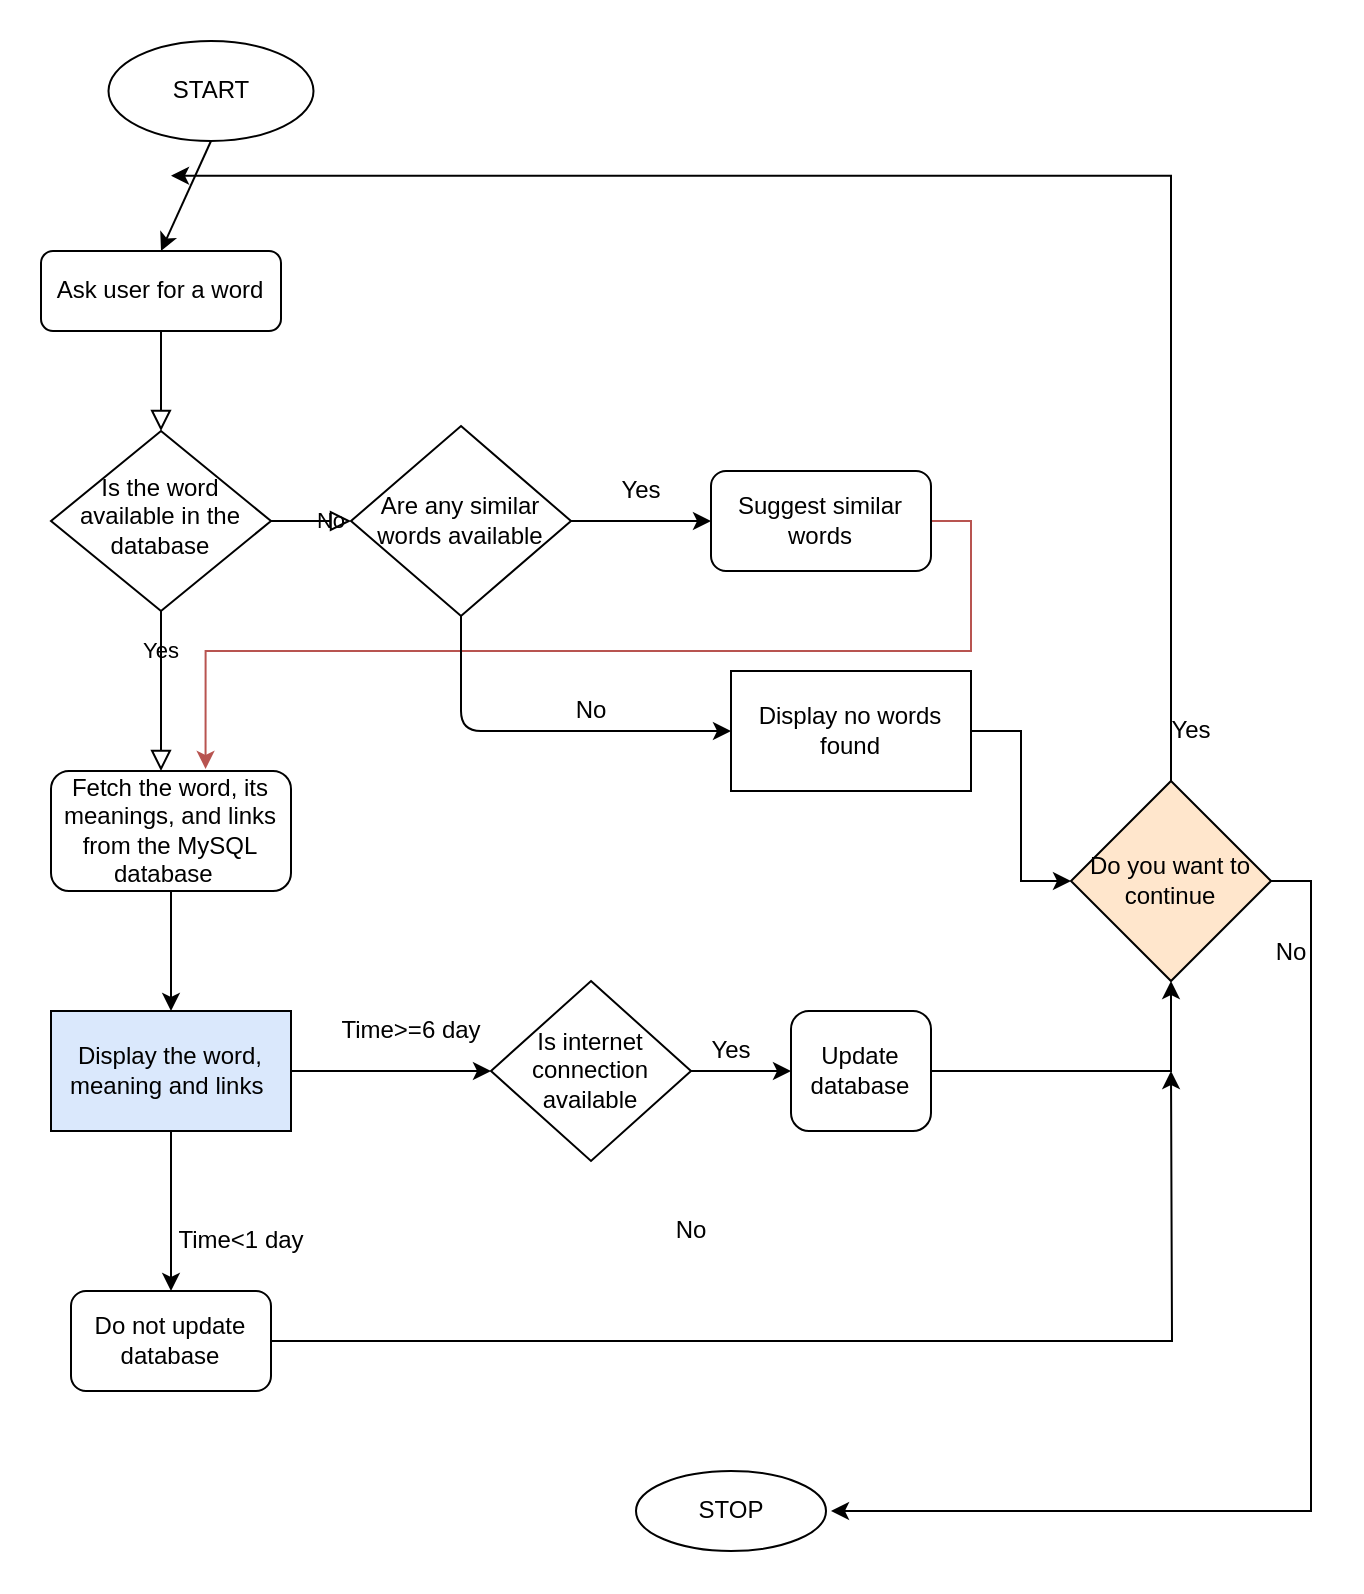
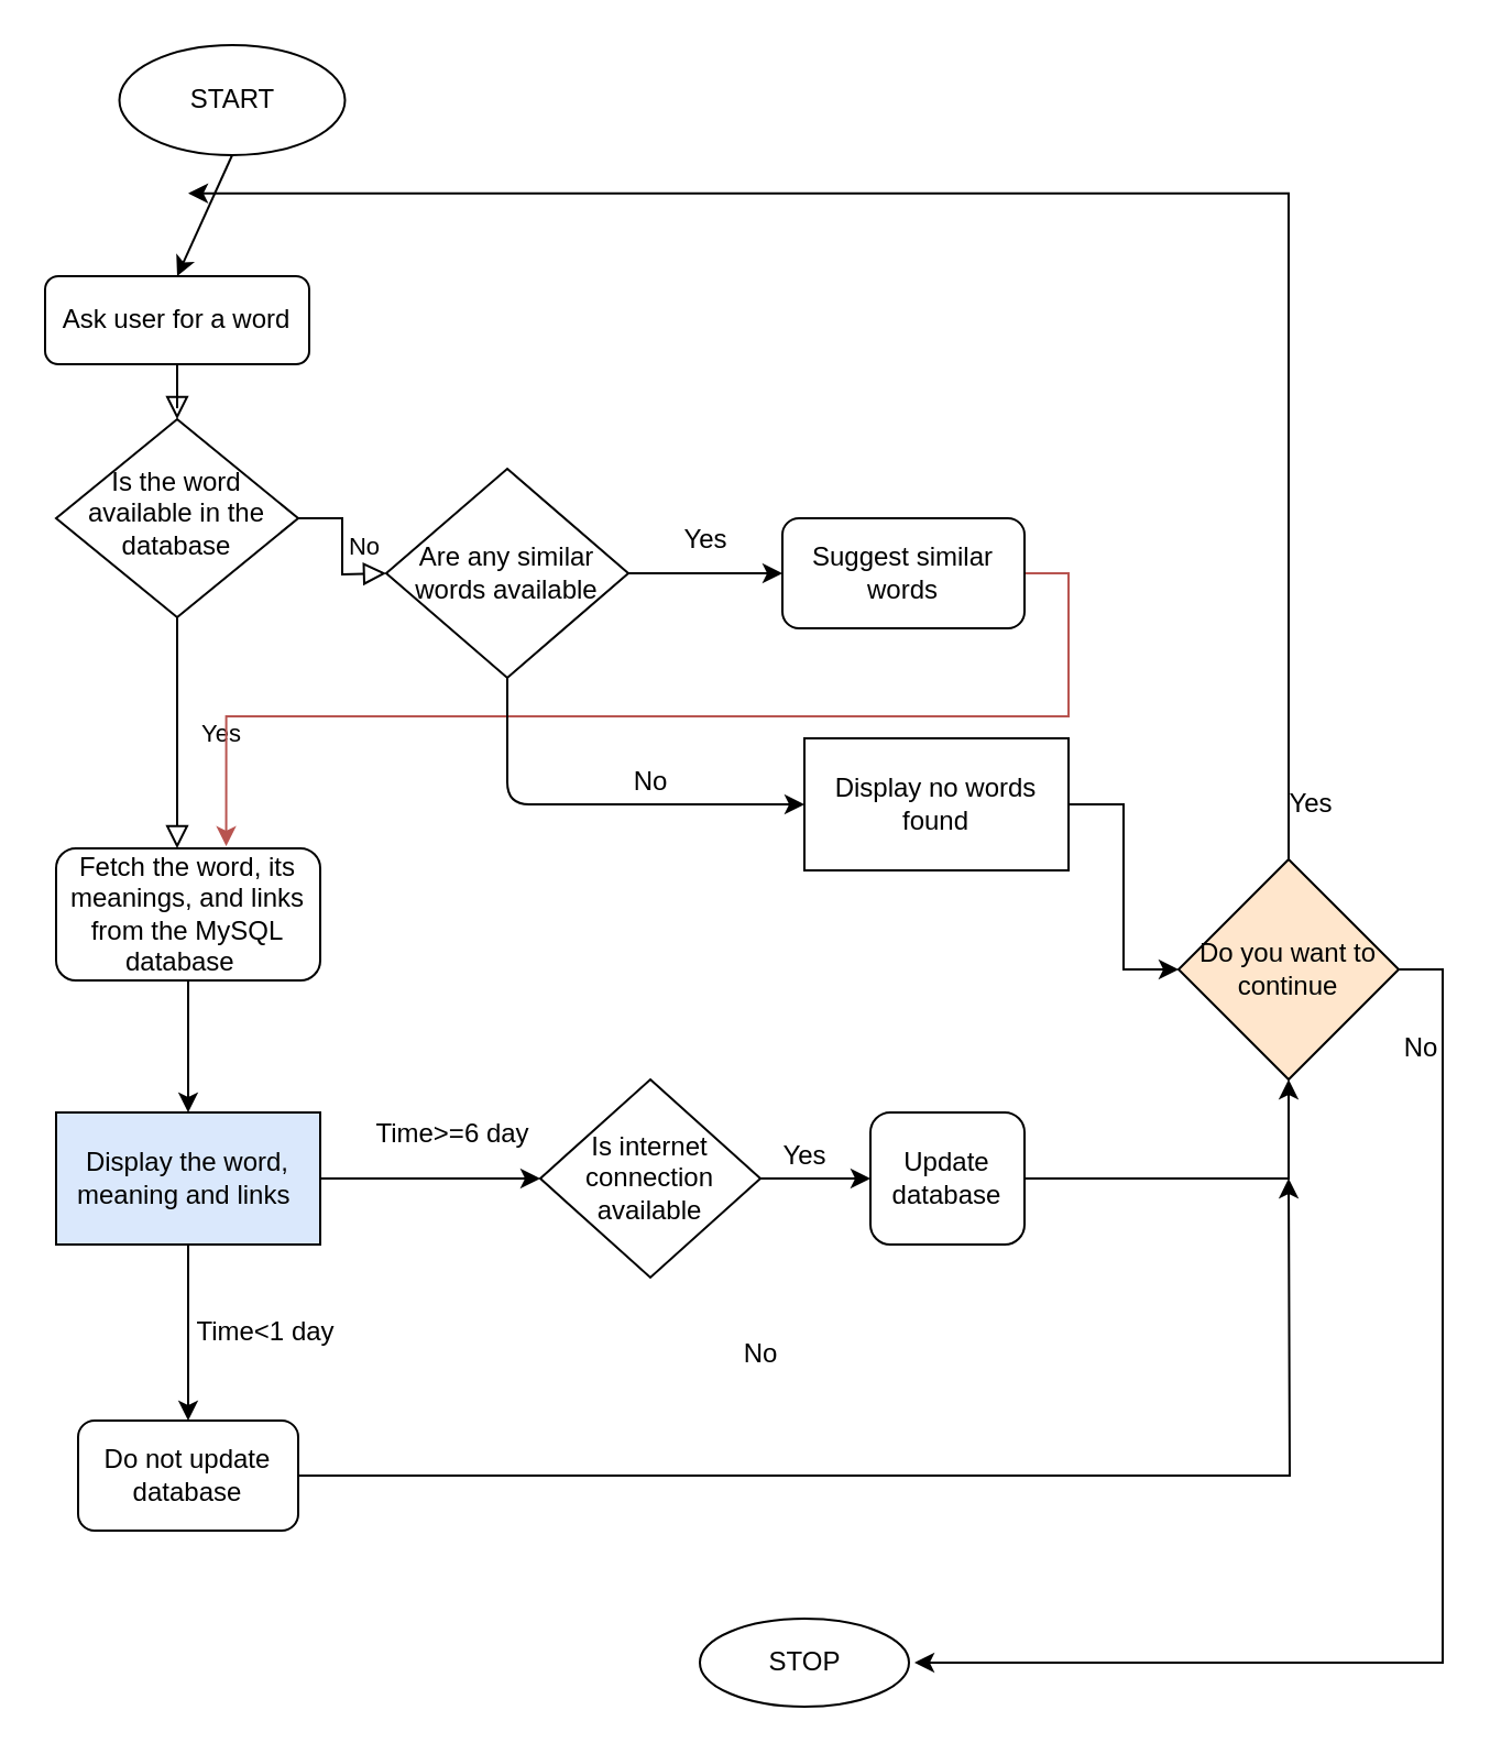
  <mxCell id="0" />
  <mxCell id="1" parent="0" />
  <mxCell id="2" value="" style="rounded=0;html=1;jettySize=auto;orthogonalLoop=1;fontSize=11;endArrow=block;endFill=0;endSize=8;strokeWidth=1;shadow=0;labelBackgroundColor=none;edgeStyle=orthogonalEdgeStyle;" parent="1" source="3" target="6" edge="1"><mxGeometry relative="1" as="geometry" /></mxCell>
  <mxCell id="3" value="Ask user for a word&lt;br&gt;" style="rounded=1;whiteSpace=wrap;html=1;fontSize=12;glass=0;strokeWidth=1;shadow=0;" parent="1" vertex="1"><mxGeometry x="20" y="125" width="120" height="40" as="geometry" /></mxCell>
  <mxCell id="4" value="Yes" style="rounded=0;html=1;jettySize=auto;orthogonalLoop=1;fontSize=11;endArrow=block;endFill=0;endSize=8;strokeWidth=1;shadow=0;labelBackgroundColor=none;edgeStyle=orthogonalEdgeStyle;" parent="1" source="6" edge="1"><mxGeometry y="20" relative="1" as="geometry"><mxPoint as="offset" /><mxPoint x="80" y="385" as="targetPoint" /></mxGeometry></mxCell>
  <mxCell id="5" value="No" style="edgeStyle=orthogonalEdgeStyle;rounded=0;html=1;jettySize=auto;orthogonalLoop=1;fontSize=11;endArrow=block;endFill=0;endSize=8;strokeWidth=1;shadow=0;labelBackgroundColor=none;" parent="1" source="6" edge="1"><mxGeometry y="10" relative="1" as="geometry"><mxPoint as="offset" /><mxPoint x="175" y="260" as="targetPoint" /></mxGeometry></mxCell>
- <mxCell id="6" value="Is the word available in the database" style="rhombus;whiteSpace=wrap;html=1;shadow=0;fontFamily=Helvetica;fontSize=12;align=center;strokeWidth=1;spacing=6;spacingTop=-4;" parent="1" vertex="1"><mxGeometry x="25" y="215" width="110" height="90" as="geometry" /></mxCell>
+ <mxCell id="6" value="Is the word available in the database" style="rhombus;whiteSpace=wrap;html=1;shadow=0;fontFamily=Helvetica;fontSize=12;align=center;strokeWidth=1;spacing=6;spacingTop=-4;" parent="1" vertex="1"><mxGeometry x="25" y="190" width="110" height="90" as="geometry" /></mxCell>
  <mxCell id="7" value="START" style="ellipse;whiteSpace=wrap;html=1;" vertex="1" parent="1"><mxGeometry x="53.75" y="20" width="102.5" height="50" as="geometry" /></mxCell>
  <mxCell id="8" value="" style="endArrow=classic;html=1;exitX=0.5;exitY=1;exitDx=0;exitDy=0;entryX=0.5;entryY=0;entryDx=0;entryDy=0;" edge="1" parent="1" source="7" target="3"><mxGeometry width="50" height="50" relative="1" as="geometry"><mxPoint x="155" y="205" as="sourcePoint" /><mxPoint x="205" y="155" as="targetPoint" /></mxGeometry></mxCell>
  <mxCell id="9" value="Are any similar words available" style="rhombus;whiteSpace=wrap;html=1;" vertex="1" parent="1"><mxGeometry x="175" y="212.5" width="110" height="95" as="geometry" /></mxCell>
  <mxCell id="10" value="" style="endArrow=classic;html=1;exitX=1;exitY=0.5;exitDx=0;exitDy=0;" edge="1" parent="1" source="9"><mxGeometry width="50" height="50" relative="1" as="geometry"><mxPoint x="285" y="305" as="sourcePoint" /><mxPoint x="355" y="260" as="targetPoint" /><Array as="points" /></mxGeometry></mxCell>
  <mxCell id="11" style="edgeStyle=orthogonalEdgeStyle;rounded=0;orthogonalLoop=1;jettySize=auto;html=1;exitX=1;exitY=0.5;exitDx=0;exitDy=0;fillColor=#f8cecc;strokeColor=#b85450;entryX=0.644;entryY=-0.017;entryDx=0;entryDy=0;entryPerimeter=0;" edge="1" parent="1" source="12" target="16"><mxGeometry relative="1" as="geometry"><mxPoint x="85" y="325" as="targetPoint" /><Array as="points"><mxPoint x="485" y="260" /><mxPoint x="485" y="325" /><mxPoint x="102" y="325" /></Array></mxGeometry></mxCell>
  <mxCell id="12" value="Suggest similar words" style="rounded=1;whiteSpace=wrap;html=1;" vertex="1" parent="1"><mxGeometry x="355" y="235" width="110" height="50" as="geometry" /></mxCell>
  <mxCell id="13" value="Yes" style="text;html=1;align=center;verticalAlign=middle;resizable=0;points=[];autosize=1;" vertex="1" parent="1"><mxGeometry x="300" y="235" width="40" height="20" as="geometry" /></mxCell>
  <mxCell id="14" value="" style="endArrow=classic;html=1;exitX=0.5;exitY=1;exitDx=0;exitDy=0;" edge="1" parent="1" source="9"><mxGeometry width="50" height="50" relative="1" as="geometry"><mxPoint x="215" y="275" as="sourcePoint" /><mxPoint x="365" y="365" as="targetPoint" /><Array as="points"><mxPoint x="230" y="365" /></Array></mxGeometry></mxCell>
  <mxCell id="15" value="No&lt;br&gt;" style="text;html=1;align=center;verticalAlign=middle;resizable=0;points=[];autosize=1;" vertex="1" parent="1"><mxGeometry x="280" y="345" width="30" height="20" as="geometry" /></mxCell>
  <mxCell id="16" value="Fetch the word, its meanings, and links from the MySQL database&amp;nbsp;&amp;nbsp;" style="rounded=1;whiteSpace=wrap;html=1;" vertex="1" parent="1"><mxGeometry x="25" y="385" width="120" height="60" as="geometry" /></mxCell>
  <mxCell id="17" value="" style="endArrow=classic;html=1;exitX=0.5;exitY=1;exitDx=0;exitDy=0;" edge="1" parent="1" source="16"><mxGeometry width="50" height="50" relative="1" as="geometry"><mxPoint x="145" y="505" as="sourcePoint" /><mxPoint x="85" y="505" as="targetPoint" /></mxGeometry></mxCell>
  <mxCell id="18" value="" style="edgeStyle=orthogonalEdgeStyle;rounded=0;orthogonalLoop=1;jettySize=auto;html=1;" edge="1" parent="1" source="20"><mxGeometry relative="1" as="geometry"><mxPoint x="245" y="535" as="targetPoint" /></mxGeometry></mxCell>
  <mxCell id="19" style="edgeStyle=orthogonalEdgeStyle;rounded=0;orthogonalLoop=1;jettySize=auto;html=1;exitX=0.5;exitY=1;exitDx=0;exitDy=0;" edge="1" parent="1" source="20"><mxGeometry relative="1" as="geometry"><mxPoint x="85" y="645" as="targetPoint" /></mxGeometry></mxCell>
  <mxCell id="20" value="Display the word, meaning and links&amp;nbsp;&lt;br&gt;" style="rounded=0;whiteSpace=wrap;html=1;fillColor=#dae8fc;" vertex="1" parent="1"><mxGeometry x="25" y="505" width="120" height="60" as="geometry" /></mxCell>
  <mxCell id="21" style="edgeStyle=orthogonalEdgeStyle;rounded=0;orthogonalLoop=1;jettySize=auto;html=1;exitX=1;exitY=0.5;exitDx=0;exitDy=0;entryX=0;entryY=0.5;entryDx=0;entryDy=0;" edge="1" parent="1" source="22" target="35"><mxGeometry relative="1" as="geometry"><mxPoint x="535" y="365" as="targetPoint" /></mxGeometry></mxCell>
  <mxCell id="22" value="&lt;span&gt;Display no words found&lt;/span&gt;" style="rounded=0;whiteSpace=wrap;html=1;" vertex="1" parent="1"><mxGeometry x="365" y="335" width="120" height="60" as="geometry" /></mxCell>
  <mxCell id="23" value="Time&amp;gt;=6 day" style="text;html=1;align=center;verticalAlign=middle;resizable=0;points=[];autosize=1;" vertex="1" parent="1"><mxGeometry x="160" y="505" width="90" height="20" as="geometry" /></mxCell>
  <mxCell id="24" value="Is internet connection available" style="rhombus;whiteSpace=wrap;html=1;" vertex="1" parent="1"><mxGeometry x="245" y="490" width="100" height="90" as="geometry" /></mxCell>
  <mxCell id="25" value="" style="endArrow=classic;html=1;exitX=1;exitY=0.5;exitDx=0;exitDy=0;" edge="1" parent="1" source="24"><mxGeometry width="50" height="50" relative="1" as="geometry"><mxPoint x="145" y="595" as="sourcePoint" /><mxPoint x="395" y="535" as="targetPoint" /><Array as="points" /></mxGeometry></mxCell>
  <mxCell id="26" style="edgeStyle=orthogonalEdgeStyle;rounded=0;orthogonalLoop=1;jettySize=auto;html=1;entryX=0.5;entryY=1;entryDx=0;entryDy=0;" edge="1" parent="1" source="27" target="35"><mxGeometry relative="1" as="geometry"><mxPoint x="535" y="535" as="targetPoint" /></mxGeometry></mxCell>
  <mxCell id="27" value="Update database" style="rounded=1;whiteSpace=wrap;html=1;" vertex="1" parent="1"><mxGeometry x="395" y="505" width="70" height="60" as="geometry" /></mxCell>
  <mxCell id="28" value="Yes&lt;br&gt;" style="text;html=1;align=center;verticalAlign=middle;resizable=0;points=[];autosize=1;" vertex="1" parent="1"><mxGeometry x="345" y="515" width="40" height="20" as="geometry" /></mxCell>
  <mxCell id="29" value="No" style="text;html=1;align=center;verticalAlign=middle;resizable=0;points=[];autosize=1;" vertex="1" parent="1"><mxGeometry x="330" y="605" width="30" height="20" as="geometry" /></mxCell>
- <mxCell id="30" value="Time&amp;lt;1 day&lt;br&gt;" style="text;html=1;align=center;verticalAlign=middle;resizable=0;points=[];autosize=1;" vertex="1" parent="1"><mxGeometry x="80" y="610" width="80" height="20" as="geometry" /></mxCell>
+ <mxCell id="30" value="Time&amp;lt;1 day&lt;br&gt;" style="text;html=1;align=center;verticalAlign=middle;resizable=0;points=[];autosize=1;" vertex="1" parent="1"><mxGeometry x="80" y="595" width="80" height="20" as="geometry" /></mxCell>
  <mxCell id="31" style="edgeStyle=orthogonalEdgeStyle;rounded=0;orthogonalLoop=1;jettySize=auto;html=1;exitX=1;exitY=0.5;exitDx=0;exitDy=0;" edge="1" parent="1" source="32"><mxGeometry relative="1" as="geometry"><mxPoint x="585" y="535" as="targetPoint" /></mxGeometry></mxCell>
  <mxCell id="32" value="Do not update database" style="rounded=1;whiteSpace=wrap;html=1;" vertex="1" parent="1"><mxGeometry x="35" y="645" width="100" height="50" as="geometry" /></mxCell>
  <mxCell id="33" style="edgeStyle=orthogonalEdgeStyle;rounded=0;orthogonalLoop=1;jettySize=auto;html=1;exitX=1;exitY=0.5;exitDx=0;exitDy=0;" edge="1" parent="1" source="35"><mxGeometry relative="1" as="geometry"><mxPoint x="415" y="755" as="targetPoint" /><Array as="points"><mxPoint x="655" y="440" /><mxPoint x="655" y="755" /></Array></mxGeometry></mxCell>
  <mxCell id="34" style="edgeStyle=orthogonalEdgeStyle;rounded=0;orthogonalLoop=1;jettySize=auto;html=1;exitX=0.5;exitY=0;exitDx=0;exitDy=0;" edge="1" parent="1" source="35"><mxGeometry relative="1" as="geometry"><mxPoint x="85" y="87.353" as="targetPoint" /><Array as="points"><mxPoint x="585" y="87" /></Array></mxGeometry></mxCell>
  <mxCell id="35" value="Do you want to continue&lt;br&gt;" style="rhombus;whiteSpace=wrap;html=1;fillColor=#ffe6cc;" vertex="1" parent="1"><mxGeometry x="535" y="390" width="100" height="100" as="geometry" /></mxCell>
  <mxCell id="36" value="No&lt;br&gt;&lt;br&gt;&lt;br&gt;" style="text;html=1;align=center;verticalAlign=middle;resizable=0;points=[];autosize=1;" vertex="1" parent="1"><mxGeometry x="630" y="465" width="30" height="50" as="geometry" /></mxCell>
  <mxCell id="37" value="STOP" style="ellipse;whiteSpace=wrap;html=1;" vertex="1" parent="1"><mxGeometry x="317.5" y="735" width="95" height="40" as="geometry" /></mxCell>
  <mxCell id="38" value="Yes" style="text;html=1;align=center;verticalAlign=middle;resizable=0;points=[];autosize=1;" vertex="1" parent="1"><mxGeometry x="575" y="355" width="40" height="20" as="geometry" /></mxCell>
